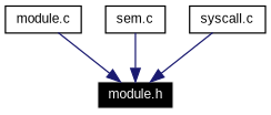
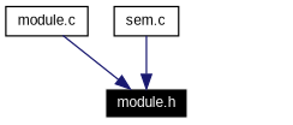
  digraph {
    fontname="Liberation Sans"
    node [color=black fontname="Liberation Sans" fontsize=10 shape=record]
    edge [color=midnightblue fontname="Liberation Sans" fontsize=10 labelfontname=Helvetica labelfontsize=10 style=solid]
    n1 [color=white fillcolor=black fontcolor=white height=0.2 label="module.h" style=filled width=0.4]
    n2 [height=0.2 label="module.c" width=0.4]
    n3 [height=0.2 label="sem.c" width=0.4]
-   n4 [height=0.2 label="syscall.c" width=0.4]
    n2 -> n1
    n3 -> n1
-   n4 -> n1
  }
